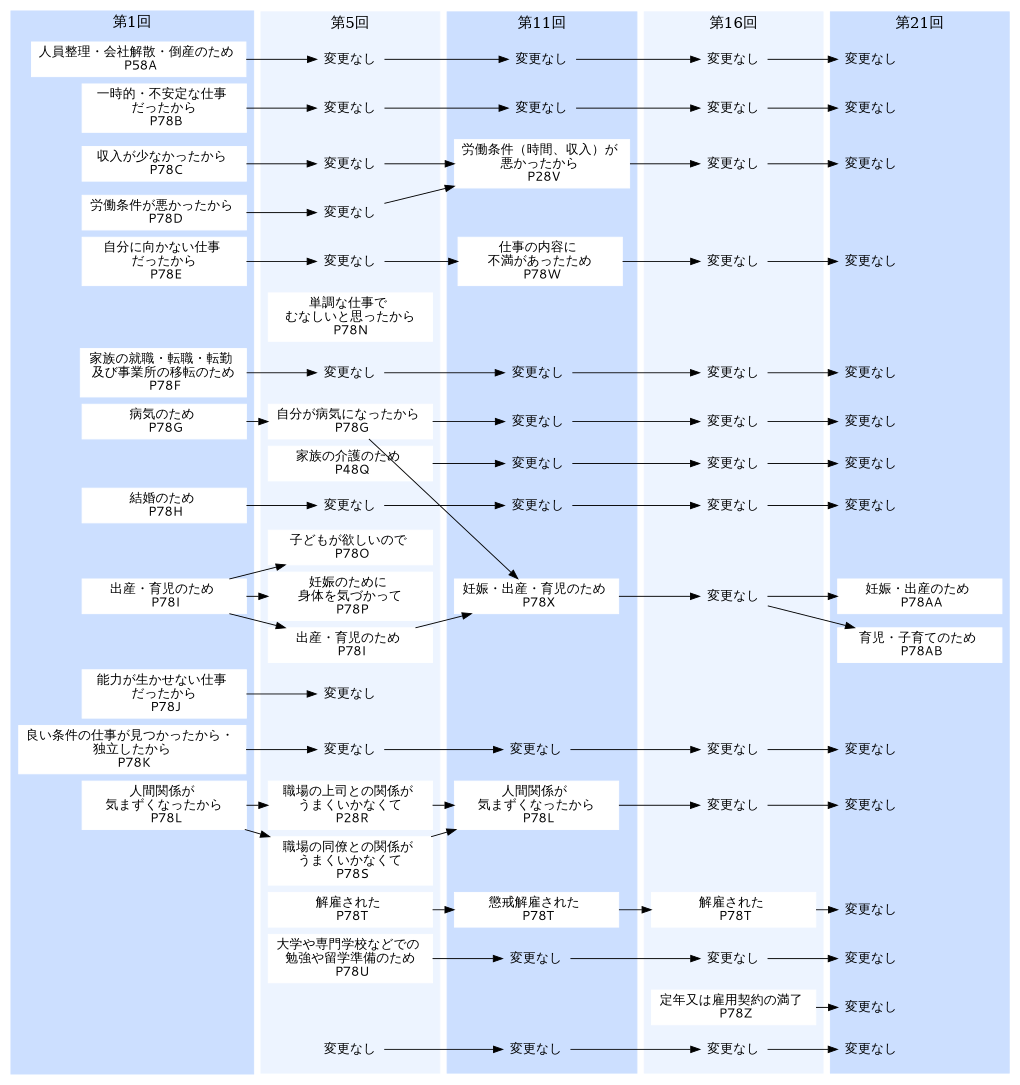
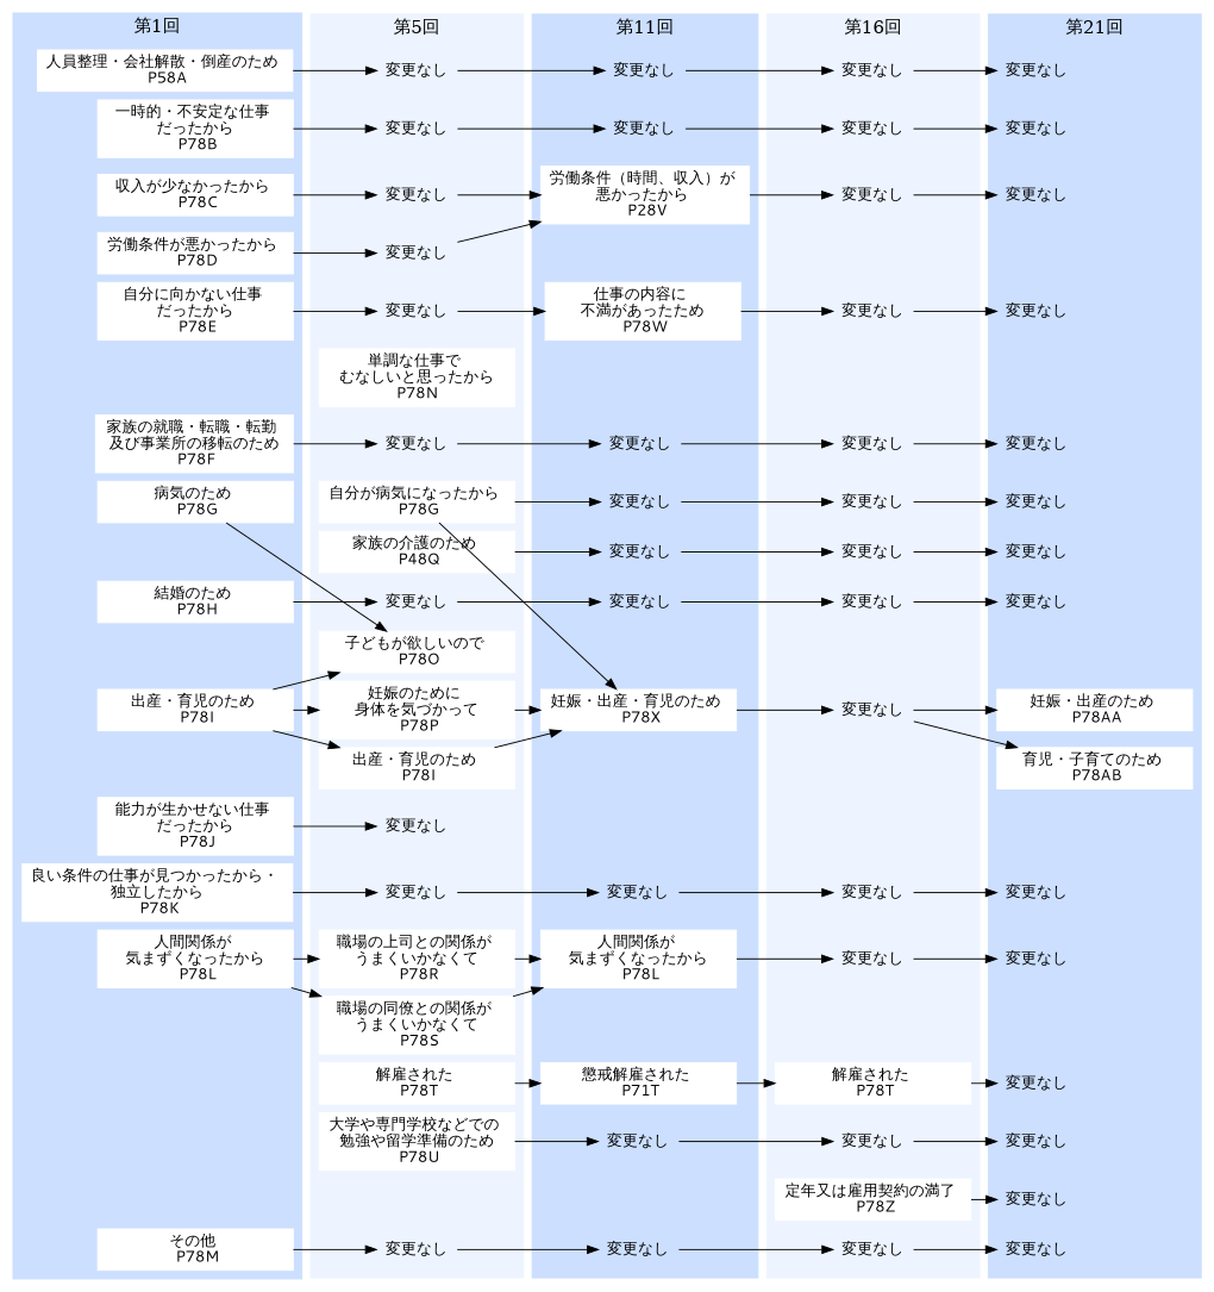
  digraph {
    compound=true
    newrank=true
    nodesep=.0
    rankdir=TB
    ranksep=.1
    splines=false
    node [color=white fontname="meiryo UI" fontsize=14 shape=box style=filled]
    edge [style=invis]
    n1 [label="人員整理・会社解散・倒産のため \n P58A" width=2.5]
    n2 [color=none label="変更なし" width=1.0]
    n3 [color=none label="変更なし" width=1.0]
    n4 [color=none label="変更なし" width=1.0]
    n5 [color=none label="変更なし" width=1.0]
    n6 [label="一時的・不安定な仕事 \n だったから \n P78B" width=2.5]
    n7 [color=none label="変更なし" width=1.0]
    n8 [color=none label="変更なし" width=1.0]
    n9 [color=none label="変更なし" width=1.0]
    n10 [color=none label="変更なし" width=1.0]
    n11 [label="収入が少なかったから \n P78C" width=2.5]
    n12 [color=none label="変更なし" width=1.0]
    n13 [label="労働条件（時間、収入）が \n悪かったから \n P28V" width=2.5]
    n14 [color=none label="変更なし" width=1.0]
    n15 [color=none label="変更なし" width=1.0]
    n16 [label="労働条件が悪かったから \n P78D" width=2.5]
    n17 [color=none label="変更なし" width=1.0]
    n18 [label="自分に向かない仕事 \n だったから \n P78E" width=2.5]
    n19 [color=none label="変更なし" width=1.0]
    n20 [label="仕事の内容に \n 不満があったため \n P78W" width=2.5]
    n21 [color=none label="変更なし" width=1.0]
    n22 [color=none label="変更なし" width=1.0]
    a6 [style=invis width=2.5]
    n24 [label="単調な仕事で \n むなしいと思ったから \n P78N " width=2.5]
    c6 [style=invis width=2.5]
    d6 [style=invis width=2.5]
    e6 [style=invis width=1.0]
    n28 [label="家族の就職・転職・転勤 \n 及び事業所の移転のため \n P78F" width=2.5]
    n29 [color=none label="変更なし" width=1.0]
    n30 [color=none label="変更なし" width=1.0]
    n31 [color=none label="変更なし" width=1.0]
    n32 [color=none label="変更なし" width=1.0]
    n33 [label="病気のため \n P78G" width=2.5]
    n34 [label="自分が病気になったから \n P78G" width=2.5]
    n35 [color=none label="変更なし" width=1.0]
    n36 [color=none label="変更なし" width=1.0]
    n37 [color=none label="変更なし" width=1.0]
    a9 [style=invis width=2.5]
    n39 [label="家族の介護のため \n P48Q" width=2.5]
    n40 [color=none label="変更なし" width=1.0]
    n41 [color=none label="変更なし" width=1.0]
    n42 [color=none label="変更なし" width=1.0]
    n43 [label="結婚のため \n P78H" width=2.5]
    n44 [color=none label="変更なし" width=1.0]
    n45 [color=none label="変更なし" width=1.0]
    n46 [color=none label="変更なし" width=1.0]
    n47 [color=none label="変更なし" width=1.0]
    a11 [style=invis width=2.5]
    n49 [label="子どもが欲しいので \n P78O" width=2.5]
    c11 [style=invis width=2.5]
    d11 [style=invis width=2.5]
    e11 [style=invis width=1.0]
    n53 [label="出産・育児のため \n P78I" width=2.5]
    n54 [label="妊娠のために \n 身体を気づかって \n P78P" width=2.5]
    n55 [label="妊娠・出産・育児のため \n P78X" width=2.5]
    n56 [color=none label="変更なし" width=1.0]
    n57 [label="妊娠・出産のため \n P78AA" width=2.5]
    a13 [style=invis width=2.5]
    n59 [label="出産・育児のため \n P78I" width=2.5]
    c13 [style=invis width=2.5]
    d13 [style=invis width=2.5]
    n62 [label="育児・子育てのため \n P78AB" width=2.5]
    n63 [label="能力が生かせない仕事 \n だったから \n P78J" width=2.5]
    n64 [color=none label="変更なし" width=1.0]
    c14 [style=invis width=2.5]
    n66 [label="良い条件の仕事が見つかったから・ \n 独立したから \n P78K" width=2.5]
    n67 [color=none label="変更なし" width=1.0]
    n68 [color=none label="変更なし" width=1.0]
    n69 [color=none label="変更なし" width=1.0]
    n70 [color=none label="変更なし" width=1.0]
    n71 [label="人間関係が \n 気まずくなったから \n P78L" width=2.5]
-   n72 [label="職場の上司との関係が \n うまくいかなくて \n P28R" width=2.5]
+   n72 [label="職場の上司との関係が \n うまくいかなくて \n P78R" width=2.5]
    n73 [label="人間関係が \n 気まずくなったから \n P78L" width=2.5]
    n74 [color=none label="変更なし" width=1.0]
    n75 [color=none label="変更なし" width=1.0]
    a17 [style=invis width=2.5]
    n77 [label="職場の同僚との関係が \n うまくいかなくて \n P78S" width=2.5]
    c17 [style=invis width=2.5]
    d17 [style=invis width=2.5]
    e17 [style=invis width=1.0]
    a18 [style=invis width=2.5]
    n82 [label="解雇された \n P78T" width=2.5]
-   n83 [label="懲戒解雇された \n P78T" width=2.5]
+   n83 [label="懲戒解雇された \n P71T" width=2.5]
    n84 [label="解雇された \n P78T" width=2.5]
    n85 [color=none label="変更なし" width=1.0]
    a19 [style=invis width=2.5]
    n87 [label="大学や専門学校などでの \n 勉強や留学準備のため \n P78U" width=2.5]
    n88 [color=none label="変更なし" width=1.0]
    n89 [color=none label="変更なし" width=1.0]
    n90 [color=none label="変更なし" width=1.0]
    a20 [style=invis width=2.5]
    b20 [style=invis width=2.5]
    c20 [style=invis width=2.5]
    n94 [label="定年又は雇用契約の満了 \n P78Z" width=2.5]
    n95 [color=none label="変更なし" width=1.0]
+   n96 [label="その他 \n P78M" width=2.5]
    n97 [color=none label="変更なし" width=1.0]
    n98 [color=none label="変更なし" width=1.0]
    n99 [color=none label="変更なし" width=1.0]
    n100 [color=none label="変更なし" width=1.0]
    c4 [style=invis width=2.5]
    d4 [style=invis width=2.5]
    d14 [style=invis width=2.5]
    e4 [style=invis width=2.5]
    e14 [style=invis width=1.0]
    subgraph sub_1 {
      rank=same
      n1
      n2
      n3
      n4
      n5
    }
    subgraph sub_2 {
      rank=same
      n6
      n7
      n8
      n9
      n10
    }
    subgraph sub_3 {
      rank=same
      n11
      n12
      n13
      n14
      n15
    }
    subgraph cluster_4 {
      color="#ccdfff"
      fontsize=16
      label="第11回"
      style=filled
      n3
      n8
      n13
      n20
      c6
      n30
      n35
      n40
      n45
      c11
      n55
      c13
      c14
      n68
      n73
      c17
      n83
      n88
      c20
      n98
      c4
    }
    subgraph sub_5 {
      rank=same
      n16
      n17
    }
    subgraph sub_6 {
      rank=same
      n18
      n19
      n20
      n21
      n22
    }
    subgraph sub_7 {
      rank=same
      a6
      n24
      c6
      d6
      e6
    }
    subgraph cluster_8 {
      color="#edf4ff"
      fontsize=16
      label="第5回"
      style=filled
      n2
      n7
      n12
      n17
      n19
      n24
      n29
      n34
      n39
      n44
      n49
      n54
      n59
      n64
      n67
      n72
      n77
      n82
      n87
      b20
      n97
    }
    subgraph sub_9 {
      rank=same
      n28
      n29
      n30
      n31
      n32
    }
    subgraph sub_10 {
      rank=same
      n33
      n34
      n35
      n36
      n37
    }
    subgraph sub_11 {
      rank=same
      a9
      n39
      n40
      n41
      n42
    }
    subgraph sub_12 {
      rank=same
      n43
      n44
      n45
      n46
      n47
    }
    subgraph sub_13 {
      rank=same
      a11
      n49
      c11
      d11
      e11
    }
    subgraph sub_14 {
      rank=same
      n53
      n54
      n55
      n56
      n57
    }
    subgraph sub_15 {
      rank=same
      a13
      n59
      c13
      d13
      n62
    }
    subgraph sub_16 {
      rank=same
      n63
      n64
      c14
    }
    subgraph sub_17 {
      rank=same
      n66
      n67
      n68
      n69
      n70
    }
    subgraph sub_18 {
      rank=same
      n71
      n72
      n73
      n74
      n75
    }
    subgraph sub_19 {
      rank=same
      a17
      n77
      c17
      d17
      e17
    }
    subgraph sub_20 {
      rank=same
      a18
      n82
      n83
      n84
      n85
    }
    subgraph sub_21 {
      rank=same
      a19
      n87
      n88
      n89
      n90
    }
    subgraph sub_22 {
      rank=same
      a20
      b20
      c20
      n94
      n95
    }
    subgraph cluster_23 {
      color="#ccdfff"
      fontsize=16
      label="第21回"
      style=filled
      n5
      n10
      n15
      n22
      e6
      n32
      n37
      n42
      n47
      e11
      n57
      n62
      n70
      n75
      e17
      n85
      n90
      n95
      n100
      e4
      e14
    }
    subgraph sub_24 {
      rank=same
+     n96
      n97
      n98
      n99
      n100
    }
    subgraph cluster_25 {
      color="#ccdfff"
      fontsize=16
      label="第1回"
      style=filled
      n1
      n6
      n11
      n16
      n18
      a6
      n28
      n33
      a9
      n43
      a11
      n53
      a13
      n63
      n66
      n71
      a17
      a18
      a19
      a20
+     n96
    }
    subgraph cluster_26 {
      color="#edf4ff"
      fontsize=16
      label="第16回"
      style=filled
      n4
      n9
      n14
      n21
      d6
      n31
      n36
      n41
      n46
      d11
      n56
      d13
      n69
      n74
      d17
      n84
      n89
      n94
      n99
      d4
      d14
    }
    n1 -> n2 [style=""]
    n1 -> n6
    n2 -> n3 [style=""]
    n2 -> n7
    n3 -> n4 [style=""]
    n3 -> n8
    n4 -> n5 [style=""]
    n4 -> n9
    n5 -> n10
    n6 -> n7 [style=""]
    n6 -> n11
    n7 -> n8 [style=""]
    n7 -> n12
    n8 -> n9 [style=""]
    n8 -> n13
    n9 -> n10 [style=""]
    n9 -> n14
    n10 -> n15
    n11 -> n12 [style=""]
    n11 -> n16
    n12 -> n13 [style=""]
    n12 -> n17
    n13 -> n14 [style=""]
    n13 -> c4
    n14 -> n15 [style=""]
    n14 -> d4
    n15 -> e4
    n16 -> n17 [style=""]
    n16 -> n18
    n17 -> n13 [style=""]
    n17 -> n19
    n18 -> n19 [style=""]
    n18 -> a6
    n19 -> n20 [style=""]
    n19 -> n24
    n20 -> n21 [style=""]
    n20 -> c6
    n21 -> n22 [style=""]
    n21 -> d6
    n22 -> e6
    a6 -> n28
    n24 -> n29
    c6 -> n30
    d6 -> n31
    e6 -> n32
    n28 -> n29 [style=""]
    n28 -> n33
    n29 -> n30 [style=""]
    n29 -> n34
    n30 -> n31 [style=""]
    n30 -> n35
    n31 -> n32 [style=""]
    n31 -> n36
    n32 -> n37
-   n33 -> n34 [style=""]
+   n33 -> n49 [style=""]
    n33 -> a9
    n34 -> n35 [style=""]
    n34 -> n39
    n34 -> n55 [style=""]
    n35 -> n36 [style=""]
    n35 -> n40
    n36 -> n37 [style=""]
    n36 -> n41
    n37 -> n42
    a9 -> n43
    n39 -> n40 [style=""]
    n39 -> n44
    n40 -> n41 [style=""]
    n40 -> n45
    n41 -> n42 [style=""]
    n41 -> n46
    n42 -> n47
    n43 -> n44 [style=""]
    n43 -> a11
    n44 -> n45 [style=""]
    n44 -> n49
    n45 -> n46 [style=""]
    n45 -> c11
    n46 -> n47 [style=""]
    n46 -> d11
    n47 -> e11
    a11 -> n53
    n49 -> n54
    c11 -> n55
    d11 -> n56
    e11 -> n57
    n53 -> n49 [style=""]
    n53 -> n54 [style=""]
    n53 -> a13
    n53 -> n59 [style=""]
+   n54 -> n55 [style=""]
    n54 -> n59
    n55 -> n56 [style=""]
    n55 -> c13
    n56 -> n57 [style=""]
    n56 -> d13
    n56 -> n62 [style=""]
    n57 -> n62
    a13 -> n63
    n59 -> n55 [style=""]
    n59 -> n64
    c13 -> c14
    d13 -> d14
    n62 -> e14
    n63 -> n64 [style=""]
    n63 -> n66
    n64 -> n67
    c14 -> n68
    n66 -> n67 [style=""]
    n66 -> n71
    n67 -> n68 [style=""]
    n67 -> n72
    n68 -> n69 [style=""]
    n68 -> n73
    n69 -> n70 [style=""]
    n69 -> n74
    n70 -> n75
    n71 -> n72 [style=""]
    n71 -> a17
    n71 -> n77 [style=""]
    n72 -> n73 [style=""]
    n72 -> n77
    n73 -> n74 [style=""]
    n73 -> c17
    n74 -> n75 [style=""]
    n74 -> d17
    n75 -> e17
    a17 -> a18
    n77 -> n73 [style=""]
    n77 -> n82
    c17 -> n83
    d17 -> n84
    e17 -> n85
    a18 -> a19
    n82 -> n83 [style=""]
    n82 -> n87
    n83 -> n84 [style=""]
    n83 -> n88
    n84 -> n85 [style=""]
    n84 -> n89
    n85 -> n90
    a19 -> a20
    n87 -> n88 [style=""]
    n87 -> b20
    n88 -> n89 [style=""]
    n88 -> c20
    n89 -> n90 [style=""]
    n89 -> n94
    n90 -> n95
+   a20 -> n96
    b20 -> n97
    c20 -> n98
    n94 -> n95 [style=""]
    n94 -> n99
    n95 -> n100
+   n96 -> n97 [style=""]
    n97 -> n98 [style=""]
    n98 -> n99 [style=""]
    n99 -> n100 [style=""]
    c4 -> n20
    d4 -> n21
    d14 -> n69
    e4 -> n22
    e14 -> n70
  }
